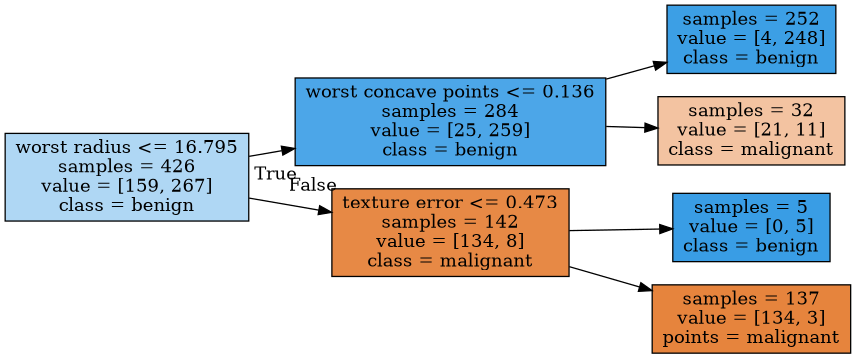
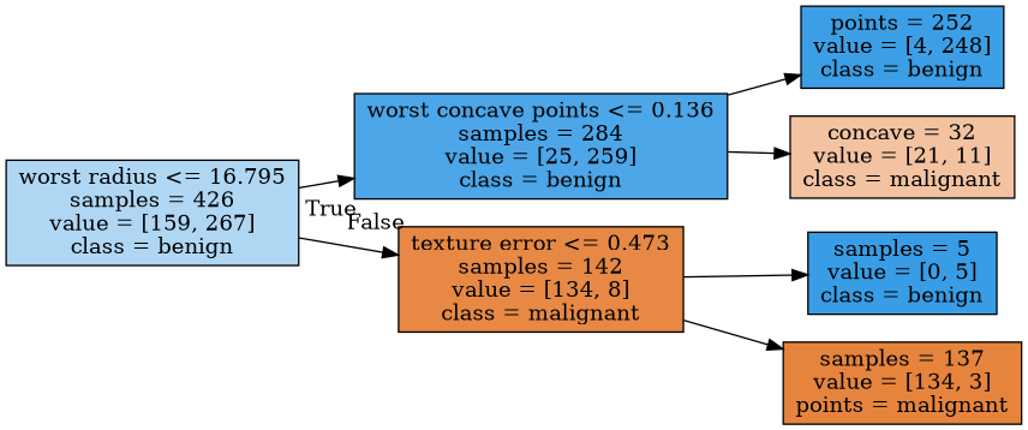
  digraph {
    rankdir=LR
    node [color=black shape=box style=filled]
    n1 [fillcolor="#afd7f4" label="worst radius <= 16.795\nsamples = 426\nvalue = [159, 267]\nclass = benign"]
    n2 [fillcolor="#4ca6e8" label="worst concave points <= 0.136\nsamples = 284\nvalue = [25, 259]\nclass = benign"]
    n3 [fillcolor="#e78945" label="texture error <= 0.473\nsamples = 142\nvalue = [134, 8]\nclass = malignant"]
-   n4 [fillcolor="#3c9fe5" label="samples = 252\nvalue = [4, 248]\nclass = benign"]
-   n5 [fillcolor="#f3c3a1" label="samples = 32\nvalue = [21, 11]\nclass = malignant"]
+   n4 [fillcolor="#3c9fe5" label="points = 252\nvalue = [4, 248]\nclass = benign"]
+   n5 [fillcolor="#f3c3a1" label="concave = 32\nvalue = [21, 11]\nclass = malignant"]
    n6 [fillcolor="#399de5" label="samples = 5\nvalue = [0, 5]\nclass = benign"]
    n7 [fillcolor="#e6843d" label="samples = 137\nvalue = [134, 3]\npoints = malignant"]
    n1 -> n2 [headlabel=True labelangle=45 labeldistance=2.5]
    n1 -> n3 [headlabel=False labelangle=-45 labeldistance=2.5]
    n2 -> n4
    n2 -> n5
    n3 -> n6
    n3 -> n7
  }
